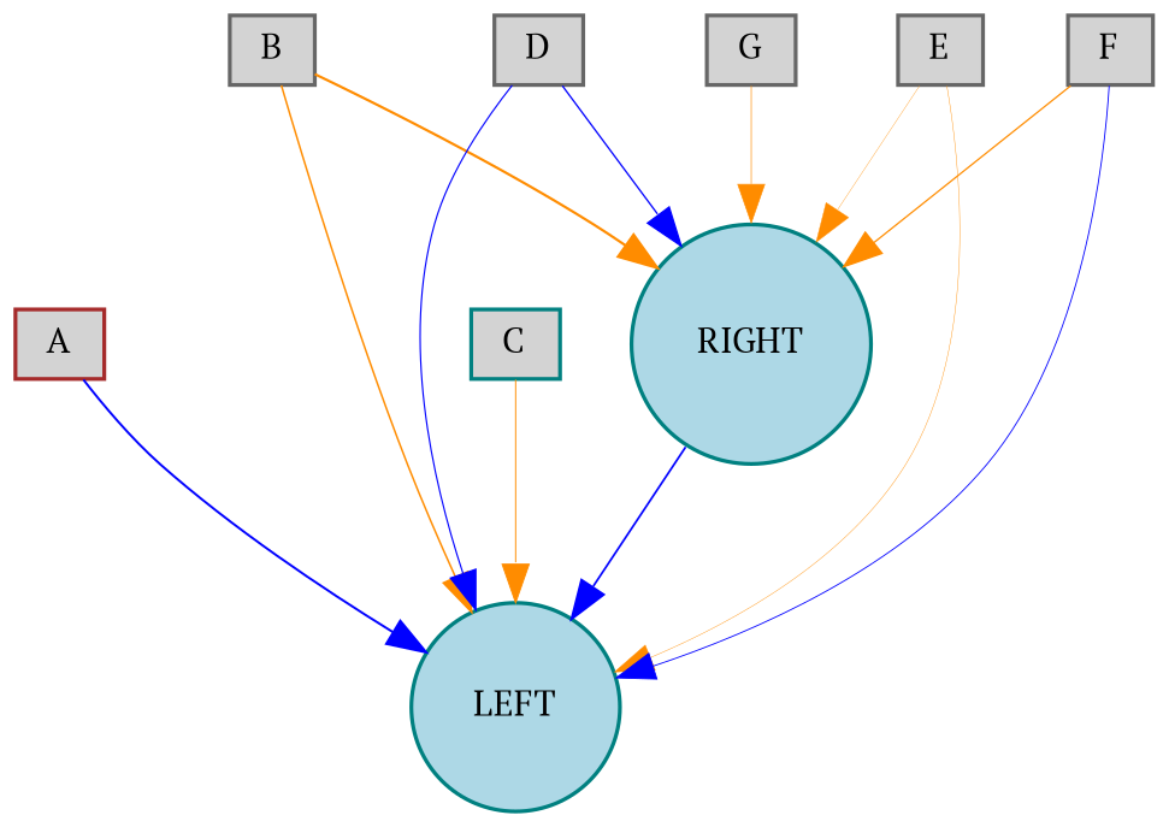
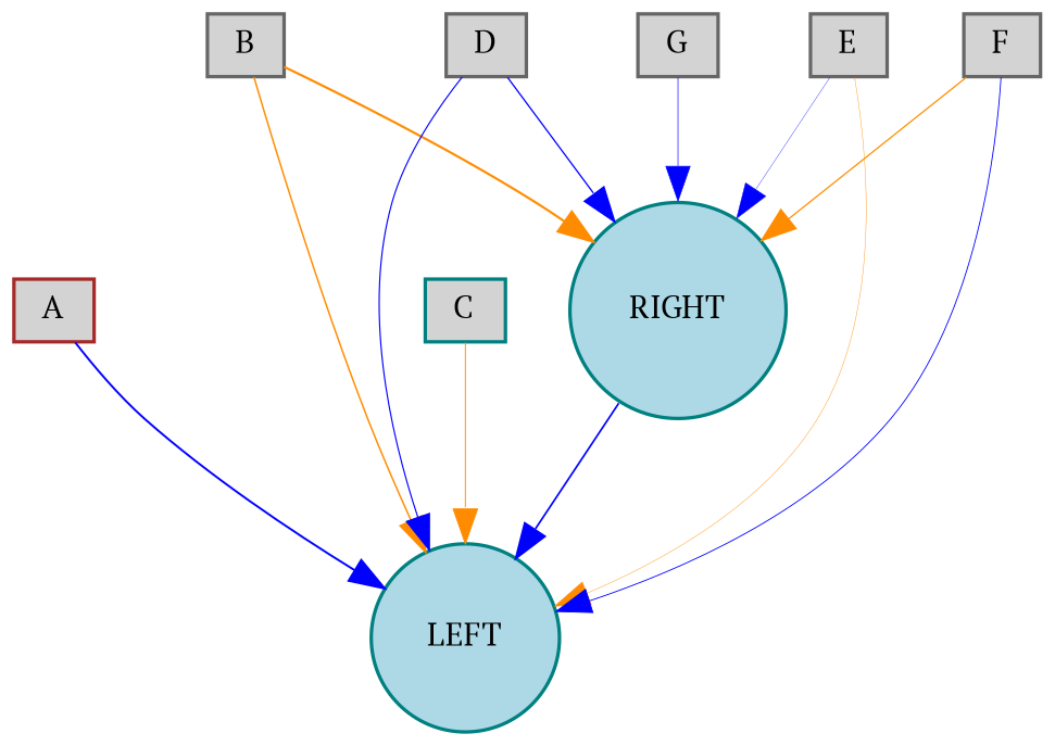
  digraph {
    fontname="PT Serif"
    node [color=gray40 fillcolor=lightgray fontname="PT Serif" fontsize=9 shape=box style=filled]
    edge [color=blue fontname="PT Serif" style=solid]
    A [color=brown height=0.2 width=0.2]
    LEFT [color=teal fillcolor=lightblue height=0.2 shape=circle width=0.2]
    B [height=0.2 width=0.2]
    RIGHT [color=teal fillcolor=lightblue height=0.2 shape=circle width=0.2]
    C [color=teal height=0.2 width=0.2]
    D [height=0.2 width=0.2]
    E [height=0.2 width=0.2]
    F [height=0.2 width=0.2]
    G [height=0.2 width=0.2]
    A -> LEFT [penwidth=0.5915769449620806]
    B -> LEFT [color=darkorange penwidth=0.4564828062764178]
    B -> RIGHT [color=darkorange penwidth=0.6610739505922026]
    RIGHT -> LEFT [penwidth=0.520833983403298]
    C -> LEFT [color=darkorange penwidth=0.2923544219033488]
    D -> LEFT [penwidth=0.3515006763131885]
    D -> RIGHT [penwidth=0.3976388470421832]
    E -> LEFT [color=darkorange penwidth=0.12486945907810443]
-   E -> RIGHT [color=darkorange penwidth=0.10590758738870734]
+   E -> RIGHT [penwidth=0.10590758738870734]
    F -> LEFT [penwidth=0.265552803703041]
    F -> RIGHT [color=darkorange penwidth=0.38450418934312447]
-   G -> RIGHT [color=darkorange penwidth=0.1975112011067352]
+   G -> RIGHT [penwidth=0.1975112011067352]
  }
